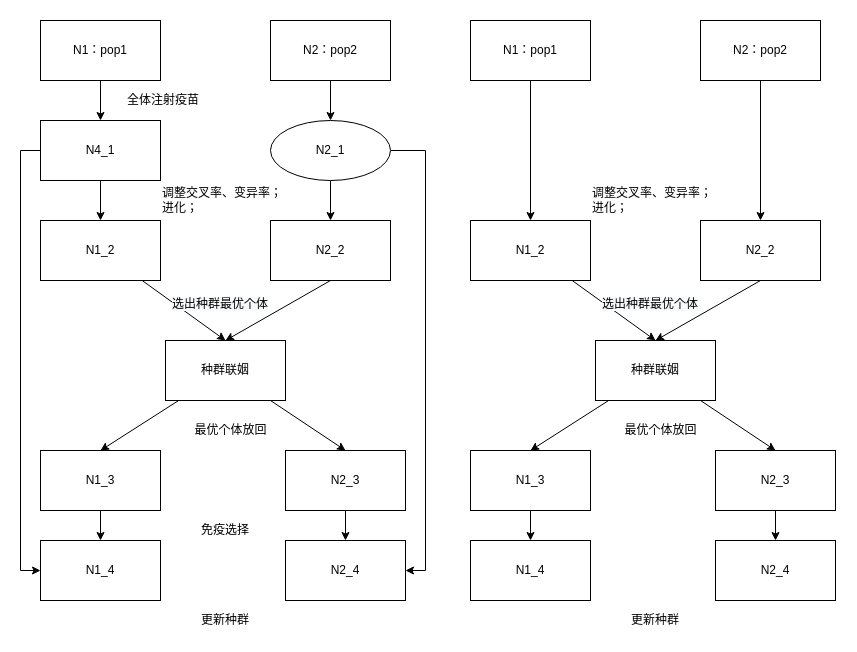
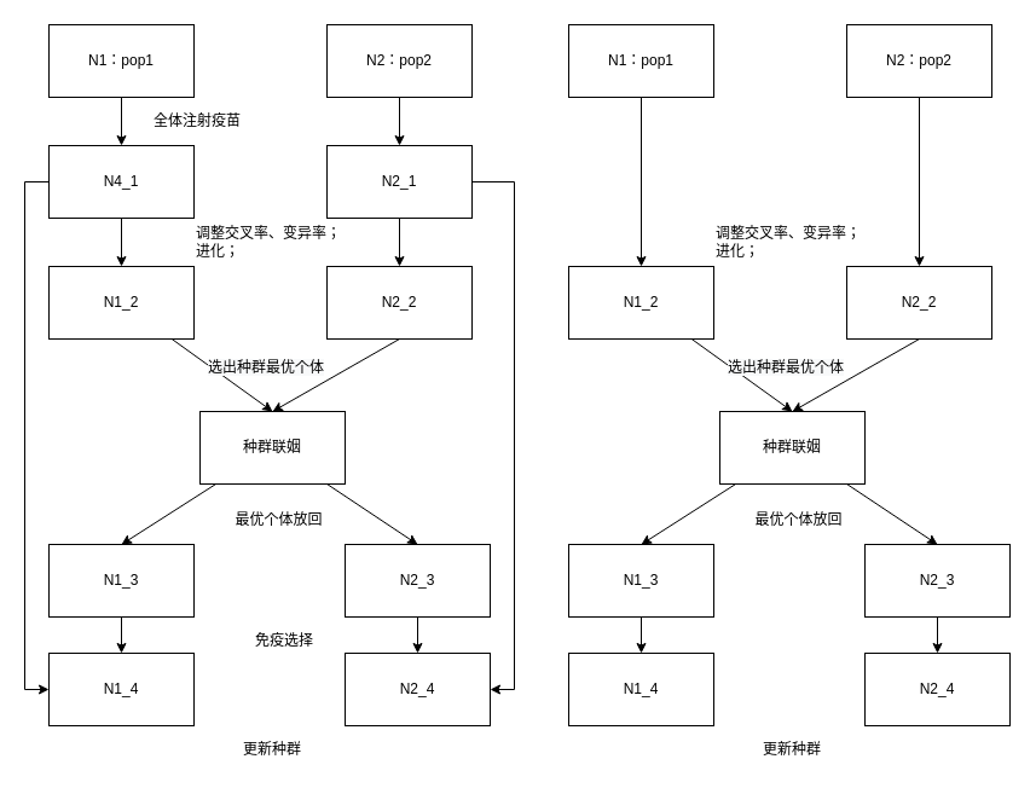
  <mxCell id="0" />
  <mxCell id="1" parent="0" />
  <mxCell id="2" value="" style="edgeStyle=orthogonalEdgeStyle;rounded=0;orthogonalLoop=1;jettySize=auto;html=1;" edge="1" parent="1" source="3" target="8"><mxGeometry relative="1" as="geometry" /></mxCell>
  <mxCell id="3" value="N1：pop1" style="rounded=0;whiteSpace=wrap;html=1;" vertex="1" parent="1"><mxGeometry x="40" y="20" width="120" height="60" as="geometry" /></mxCell>
  <mxCell id="4" value="" style="edgeStyle=orthogonalEdgeStyle;rounded=0;orthogonalLoop=1;jettySize=auto;html=1;" edge="1" parent="1" source="5" target="11"><mxGeometry relative="1" as="geometry" /></mxCell>
  <mxCell id="5" value="N2：pop2" style="rounded=0;whiteSpace=wrap;html=1;" vertex="1" parent="1"><mxGeometry x="270" y="20" width="120" height="60" as="geometry" /></mxCell>
  <mxCell id="6" value="" style="edgeStyle=orthogonalEdgeStyle;rounded=0;orthogonalLoop=1;jettySize=auto;html=1;" edge="1" parent="1" source="8" target="14"><mxGeometry relative="1" as="geometry" /></mxCell>
  <mxCell id="7" style="edgeStyle=orthogonalEdgeStyle;rounded=0;orthogonalLoop=1;jettySize=auto;html=1;entryX=0;entryY=0.5;entryDx=0;entryDy=0;" edge="1" parent="1" source="8" target="27"><mxGeometry relative="1" as="geometry"><Array as="points"><mxPoint x="20" y="150" /><mxPoint x="20" y="570" /></Array></mxGeometry></mxCell>
  <mxCell id="8" value="N4_1" style="rounded=0;whiteSpace=wrap;html=1;" vertex="1" parent="1"><mxGeometry x="40" y="120" width="120" height="60" as="geometry" /></mxCell>
  <mxCell id="9" value="" style="edgeStyle=orthogonalEdgeStyle;rounded=0;orthogonalLoop=1;jettySize=auto;html=1;" edge="1" parent="1" source="11" target="16"><mxGeometry relative="1" as="geometry" /></mxCell>
  <mxCell id="10" style="edgeStyle=orthogonalEdgeStyle;rounded=0;orthogonalLoop=1;jettySize=auto;html=1;entryX=1;entryY=0.5;entryDx=0;entryDy=0;" edge="1" parent="1" source="11" target="28"><mxGeometry relative="1" as="geometry"><Array as="points"><mxPoint x="425" y="150" /><mxPoint x="425" y="570" /></Array></mxGeometry></mxCell>
- <mxCell id="11" value="N2_1" style="ellipse;whiteSpace=wrap;html=1;" vertex="1" parent="1"><mxGeometry x="270" y="120" width="120" height="60" as="geometry" /></mxCell>
+ <mxCell id="11" value="N2_1" style="rounded=0;whiteSpace=wrap;html=1;" vertex="1" parent="1"><mxGeometry x="270" y="120" width="120" height="60" as="geometry" /></mxCell>
  <mxCell id="12" value="全体注射疫苗" style="text;html=1;strokeColor=none;fillColor=none;align=left;verticalAlign=middle;whiteSpace=wrap;rounded=0;" vertex="1" parent="1"><mxGeometry x="125" y="90" width="80" height="20" as="geometry" /></mxCell>
  <mxCell id="13" style="rounded=0;orthogonalLoop=1;jettySize=auto;html=1;entryX=0.5;entryY=0;entryDx=0;entryDy=0;" edge="1" parent="1" source="14" target="20"><mxGeometry relative="1" as="geometry" /></mxCell>
  <mxCell id="14" value="N1_2" style="rounded=0;whiteSpace=wrap;html=1;align=center;" vertex="1" parent="1"><mxGeometry x="40" y="220" width="120" height="60" as="geometry" /></mxCell>
  <mxCell id="15" style="edgeStyle=none;rounded=0;orthogonalLoop=1;jettySize=auto;html=1;exitX=0.5;exitY=1;exitDx=0;exitDy=0;entryX=0.5;entryY=0;entryDx=0;entryDy=0;" edge="1" parent="1" source="16" target="20"><mxGeometry relative="1" as="geometry" /></mxCell>
  <mxCell id="16" value="N2_2" style="rounded=0;whiteSpace=wrap;html=1;align=center;" vertex="1" parent="1"><mxGeometry x="270" y="220" width="120" height="60" as="geometry" /></mxCell>
  <mxCell id="17" value="调整交叉率、变异率；&lt;br&gt;进化；" style="text;html=1;strokeColor=none;fillColor=none;align=left;verticalAlign=middle;whiteSpace=wrap;rounded=0;" vertex="1" parent="1"><mxGeometry x="160" y="190" width="130" height="20" as="geometry" /></mxCell>
  <mxCell id="18" style="edgeStyle=none;rounded=0;orthogonalLoop=1;jettySize=auto;html=1;entryX=0.5;entryY=0;entryDx=0;entryDy=0;" edge="1" parent="1" source="20" target="23"><mxGeometry relative="1" as="geometry" /></mxCell>
  <mxCell id="19" style="edgeStyle=none;rounded=0;orthogonalLoop=1;jettySize=auto;html=1;entryX=0.5;entryY=0;entryDx=0;entryDy=0;" edge="1" parent="1" source="20" target="25"><mxGeometry relative="1" as="geometry" /></mxCell>
  <mxCell id="20" value="种群联姻" style="rounded=0;whiteSpace=wrap;html=1;align=center;" vertex="1" parent="1"><mxGeometry x="165" y="340" width="120" height="60" as="geometry" /></mxCell>
  <mxCell id="21" value="&lt;span style=&quot;color: rgb(0, 0, 0); font-family: helvetica; font-size: 12px; font-style: normal; font-weight: 400; letter-spacing: normal; text-align: center; text-indent: 0px; text-transform: none; word-spacing: 0px; background-color: rgb(248, 249, 250); display: inline; float: none;&quot;&gt;选出种群最优个体&lt;/span&gt;" style="text;whiteSpace=wrap;html=1;" vertex="1" parent="1"><mxGeometry x="170" y="290" width="120" height="30" as="geometry" /></mxCell>
  <mxCell id="22" value="" style="edgeStyle=none;rounded=0;orthogonalLoop=1;jettySize=auto;html=1;" edge="1" parent="1" source="23" target="27"><mxGeometry relative="1" as="geometry" /></mxCell>
  <mxCell id="23" value="N1_3" style="rounded=0;whiteSpace=wrap;html=1;align=center;" vertex="1" parent="1"><mxGeometry x="40" y="450" width="120" height="60" as="geometry" /></mxCell>
  <mxCell id="24" value="" style="edgeStyle=orthogonalEdgeStyle;rounded=0;orthogonalLoop=1;jettySize=auto;html=1;" edge="1" parent="1" source="25" target="28"><mxGeometry relative="1" as="geometry" /></mxCell>
  <mxCell id="25" value="N2_3" style="rounded=0;whiteSpace=wrap;html=1;align=center;" vertex="1" parent="1"><mxGeometry x="285" y="450" width="120" height="60" as="geometry" /></mxCell>
  <mxCell id="26" value="最优个体放回" style="text;html=1;strokeColor=none;fillColor=none;align=center;verticalAlign=middle;whiteSpace=wrap;rounded=0;" vertex="1" parent="1"><mxGeometry x="152.5" y="420" width="155" height="20" as="geometry" /></mxCell>
  <mxCell id="27" value="N1_4" style="rounded=0;whiteSpace=wrap;html=1;align=center;" vertex="1" parent="1"><mxGeometry x="40" y="540" width="120" height="60" as="geometry" /></mxCell>
  <mxCell id="28" value="N2_4" style="rounded=0;whiteSpace=wrap;html=1;align=center;" vertex="1" parent="1"><mxGeometry x="285" y="540" width="120" height="60" as="geometry" /></mxCell>
- <mxCell id="29" value="免疫选择" style="text;html=1;strokeColor=none;fillColor=none;align=center;verticalAlign=middle;whiteSpace=wrap;rounded=0;" vertex="1" parent="1"><mxGeometry x="190" y="520" width="70" height="20" as="geometry" /></mxCell>
+ <mxCell id="29" value="免疫选择" style="text;html=1;strokeColor=none;fillColor=none;align=center;verticalAlign=middle;whiteSpace=wrap;rounded=0;" vertex="1" parent="1"><mxGeometry x="200" y="520" width="70" height="20" as="geometry" /></mxCell>
  <mxCell id="30" value="更新种群" style="text;html=1;strokeColor=none;fillColor=none;align=center;verticalAlign=middle;whiteSpace=wrap;rounded=0;" vertex="1" parent="1"><mxGeometry x="195" y="610" width="60" height="20" as="geometry" /></mxCell>
  <mxCell id="31" value="" style="edgeStyle=orthogonalEdgeStyle;rounded=0;orthogonalLoop=1;jettySize=auto;html=1;" edge="1" parent="1" source="32" target="36"><mxGeometry relative="1" as="geometry"><mxPoint x="530" y="120" as="targetPoint" /></mxGeometry></mxCell>
  <mxCell id="32" value="N1：pop1" style="rounded=0;whiteSpace=wrap;html=1;" vertex="1" parent="1"><mxGeometry x="470" y="20" width="120" height="60" as="geometry" /></mxCell>
  <mxCell id="33" value="" style="edgeStyle=orthogonalEdgeStyle;rounded=0;orthogonalLoop=1;jettySize=auto;html=1;entryX=0.5;entryY=0;entryDx=0;entryDy=0;" edge="1" parent="1" source="34" target="38"><mxGeometry relative="1" as="geometry"><mxPoint x="760" y="120" as="targetPoint" /></mxGeometry></mxCell>
  <mxCell id="34" value="N2：pop2" style="rounded=0;whiteSpace=wrap;html=1;" vertex="1" parent="1"><mxGeometry x="700" y="20" width="120" height="60" as="geometry" /></mxCell>
  <mxCell id="35" style="rounded=0;orthogonalLoop=1;jettySize=auto;html=1;entryX=0.5;entryY=0;entryDx=0;entryDy=0;" edge="1" parent="1" source="36" target="42"><mxGeometry relative="1" as="geometry" /></mxCell>
  <mxCell id="36" value="N1_2" style="rounded=0;whiteSpace=wrap;html=1;align=center;" vertex="1" parent="1"><mxGeometry x="470" y="220" width="120" height="60" as="geometry" /></mxCell>
  <mxCell id="37" style="edgeStyle=none;rounded=0;orthogonalLoop=1;jettySize=auto;html=1;exitX=0.5;exitY=1;exitDx=0;exitDy=0;entryX=0.5;entryY=0;entryDx=0;entryDy=0;" edge="1" parent="1" source="38" target="42"><mxGeometry relative="1" as="geometry" /></mxCell>
  <mxCell id="38" value="N2_2" style="rounded=0;whiteSpace=wrap;html=1;align=center;" vertex="1" parent="1"><mxGeometry x="700" y="220" width="120" height="60" as="geometry" /></mxCell>
  <mxCell id="39" value="调整交叉率、变异率；&lt;br&gt;进化；" style="text;html=1;strokeColor=none;fillColor=none;align=left;verticalAlign=middle;whiteSpace=wrap;rounded=0;" vertex="1" parent="1"><mxGeometry x="590" y="190" width="130" height="20" as="geometry" /></mxCell>
  <mxCell id="40" style="edgeStyle=none;rounded=0;orthogonalLoop=1;jettySize=auto;html=1;entryX=0.5;entryY=0;entryDx=0;entryDy=0;" edge="1" parent="1" source="42" target="45"><mxGeometry relative="1" as="geometry" /></mxCell>
  <mxCell id="41" style="edgeStyle=none;rounded=0;orthogonalLoop=1;jettySize=auto;html=1;entryX=0.5;entryY=0;entryDx=0;entryDy=0;" edge="1" parent="1" source="42" target="47"><mxGeometry relative="1" as="geometry" /></mxCell>
  <mxCell id="42" value="种群联姻" style="rounded=0;whiteSpace=wrap;html=1;align=center;" vertex="1" parent="1"><mxGeometry x="595" y="340" width="120" height="60" as="geometry" /></mxCell>
  <mxCell id="43" value="&lt;span style=&quot;color: rgb(0, 0, 0); font-family: helvetica; font-size: 12px; font-style: normal; font-weight: 400; letter-spacing: normal; text-align: center; text-indent: 0px; text-transform: none; word-spacing: 0px; background-color: rgb(248, 249, 250); display: inline; float: none;&quot;&gt;选出种群最优个体&lt;/span&gt;" style="text;whiteSpace=wrap;html=1;" vertex="1" parent="1"><mxGeometry x="600" y="290" width="120" height="30" as="geometry" /></mxCell>
  <mxCell id="44" value="" style="edgeStyle=none;rounded=0;orthogonalLoop=1;jettySize=auto;html=1;" edge="1" parent="1" source="45" target="49"><mxGeometry relative="1" as="geometry" /></mxCell>
  <mxCell id="45" value="N1_3" style="rounded=0;whiteSpace=wrap;html=1;align=center;" vertex="1" parent="1"><mxGeometry x="470" y="450" width="120" height="60" as="geometry" /></mxCell>
  <mxCell id="46" value="" style="edgeStyle=orthogonalEdgeStyle;rounded=0;orthogonalLoop=1;jettySize=auto;html=1;" edge="1" parent="1" source="47" target="50"><mxGeometry relative="1" as="geometry" /></mxCell>
  <mxCell id="47" value="N2_3" style="rounded=0;whiteSpace=wrap;html=1;align=center;" vertex="1" parent="1"><mxGeometry x="715" y="450" width="120" height="60" as="geometry" /></mxCell>
  <mxCell id="48" value="最优个体放回" style="text;html=1;strokeColor=none;fillColor=none;align=center;verticalAlign=middle;whiteSpace=wrap;rounded=0;" vertex="1" parent="1"><mxGeometry x="582.5" y="420" width="155" height="20" as="geometry" /></mxCell>
  <mxCell id="49" value="N1_4" style="rounded=0;whiteSpace=wrap;html=1;align=center;" vertex="1" parent="1"><mxGeometry x="470" y="540" width="120" height="60" as="geometry" /></mxCell>
  <mxCell id="50" value="N2_4" style="rounded=0;whiteSpace=wrap;html=1;align=center;" vertex="1" parent="1"><mxGeometry x="715" y="540" width="120" height="60" as="geometry" /></mxCell>
  <mxCell id="51" value="更新种群" style="text;html=1;strokeColor=none;fillColor=none;align=center;verticalAlign=middle;whiteSpace=wrap;rounded=0;" vertex="1" parent="1"><mxGeometry x="625" y="610" width="60" height="20" as="geometry" /></mxCell>
